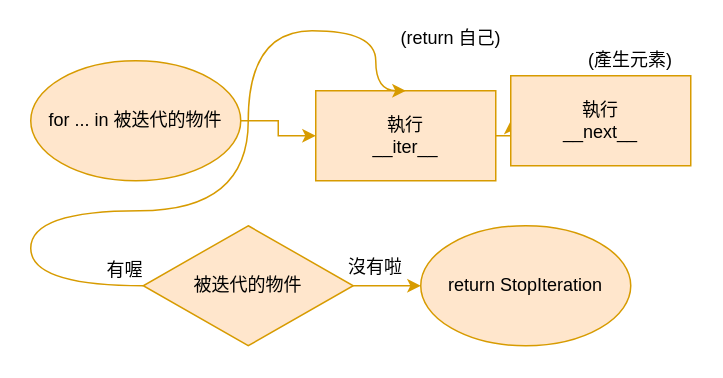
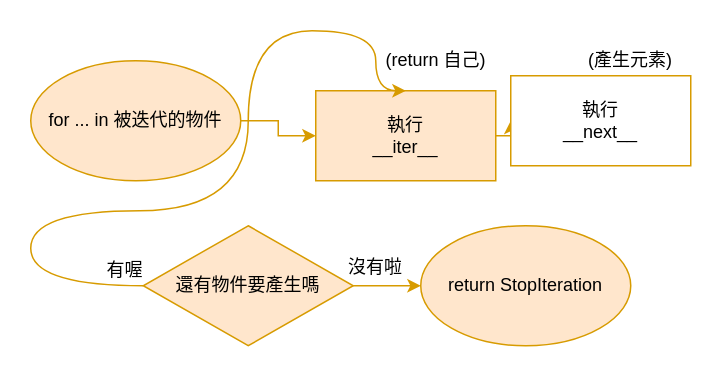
  <mxCell id="0" />
  <mxCell id="1" parent="0" />
  <mxCell id="2" style="edgeStyle=orthogonalEdgeStyle;rounded=0;orthogonalLoop=1;jettySize=auto;html=1;exitX=1;exitY=0.5;exitDx=0;exitDy=0;entryX=0;entryY=0.5;entryDx=0;entryDy=0;fillColor=#ffe6cc;strokeColor=#d79b00;" edge="1" parent="1" source="3" target="4"><mxGeometry relative="1" as="geometry" /></mxCell>
  <mxCell id="3" value="&lt;span&gt;執行&lt;/span&gt;&lt;br&gt;__iter__" style="rounded=0;whiteSpace=wrap;html=1;fillColor=#ffe6cc;strokeColor=#d79b00;" vertex="1" parent="1"><mxGeometry x="210" y="60" width="120" height="60" as="geometry" /></mxCell>
- <mxCell id="4" value="執行&lt;br&gt;__next__" style="rounded=0;whiteSpace=wrap;html=1;fillColor=#ffe6cc;strokeColor=#d79b00;" vertex="1" parent="1"><mxGeometry x="340" y="50" width="120" height="60" as="geometry" /></mxCell>
+ <mxCell id="4" value="執行&lt;br&gt;__next__" style="rounded=0;whiteSpace=wrap;html=1;fillColor=#ffffff;strokeColor=#d79b00;" vertex="1" parent="1"><mxGeometry x="340" y="50" width="120" height="60" as="geometry" /></mxCell>
  <mxCell id="5" style="edgeStyle=orthogonalEdgeStyle;rounded=0;orthogonalLoop=1;jettySize=auto;html=1;exitX=1;exitY=0.5;exitDx=0;exitDy=0;entryX=0;entryY=0.5;entryDx=0;entryDy=0;fillColor=#ffe6cc;strokeColor=#d79b00;" edge="1" parent="1" source="7" target="10"><mxGeometry relative="1" as="geometry" /></mxCell>
  <mxCell id="6" style="edgeStyle=orthogonalEdgeStyle;rounded=0;orthogonalLoop=1;jettySize=auto;html=1;exitX=0;exitY=0.5;exitDx=0;exitDy=0;entryX=0.5;entryY=0;entryDx=0;entryDy=0;curved=1;fillColor=#ffe6cc;strokeColor=#d79b00;" edge="1" parent="1" source="7" target="3"><mxGeometry relative="1" as="geometry"><Array as="points"><mxPoint x="20" y="190" /><mxPoint x="20" y="140" /><mxPoint x="165" y="140" /><mxPoint x="165" y="20" /><mxPoint x="250" y="20" /></Array></mxGeometry></mxCell>
- <mxCell id="7" value="被迭代的物件" style="rhombus;whiteSpace=wrap;html=1;fillColor=#ffe6cc;strokeColor=#d79b00;" vertex="1" parent="1"><mxGeometry x="95" y="150" width="140" height="80" as="geometry" /></mxCell>
+ <mxCell id="7" value="還有物件要產生嗎" style="rhombus;whiteSpace=wrap;html=1;fillColor=#ffe6cc;strokeColor=#d79b00;" vertex="1" parent="1"><mxGeometry x="95" y="150" width="140" height="80" as="geometry" /></mxCell>
  <mxCell id="8" style="edgeStyle=orthogonalEdgeStyle;rounded=0;orthogonalLoop=1;jettySize=auto;html=1;exitX=1;exitY=0.5;exitDx=0;exitDy=0;entryX=0;entryY=0.5;entryDx=0;entryDy=0;fillColor=#ffe6cc;strokeColor=#d79b00;" edge="1" parent="1" source="9" target="3"><mxGeometry relative="1" as="geometry" /></mxCell>
  <mxCell id="9" value="&lt;span&gt;for ... in 被迭代的物件&lt;/span&gt;" style="ellipse;whiteSpace=wrap;html=1;fillColor=#ffe6cc;strokeColor=#d79b00;" vertex="1" parent="1"><mxGeometry x="20" y="40" width="140" height="80" as="geometry" /></mxCell>
  <mxCell id="10" value="return StopIteration" style="ellipse;whiteSpace=wrap;html=1;fillColor=#ffe6cc;strokeColor=#d79b00;" vertex="1" parent="1"><mxGeometry x="280" y="150" width="140" height="80" as="geometry" /></mxCell>
  <mxCell id="11" value="沒有啦" style="text;html=1;resizable=0;points=[];autosize=1;align=left;verticalAlign=top;spacingTop=-4;" vertex="1" parent="1"><mxGeometry x="230" y="168" width="50" height="20" as="geometry" /></mxCell>
  <mxCell id="12" value="有喔" style="text;html=1;resizable=0;points=[];autosize=1;align=left;verticalAlign=top;spacingTop=-4;" vertex="1" parent="1"><mxGeometry x="69" y="170" width="40" height="20" as="geometry" /></mxCell>
- <mxCell id="13" value="(return 自己)" style="text;html=1;resizable=0;points=[];autosize=1;align=left;verticalAlign=top;spacingTop=-4;" vertex="1" parent="1"><mxGeometry x="265" y="15" width="80" height="20" as="geometry" /></mxCell>
+ <mxCell id="13" value="(return 自己)" style="text;html=1;resizable=0;points=[];autosize=1;align=left;verticalAlign=top;spacingTop=-4;" vertex="1" parent="1"><mxGeometry x="255" y="30" width="80" height="20" as="geometry" /></mxCell>
  <mxCell id="14" value="(產生元素)" style="text;html=1;resizable=0;points=[];autosize=1;align=left;verticalAlign=top;spacingTop=-4;" vertex="1" parent="1"><mxGeometry x="390" y="30" width="70" height="20" as="geometry" /></mxCell>
